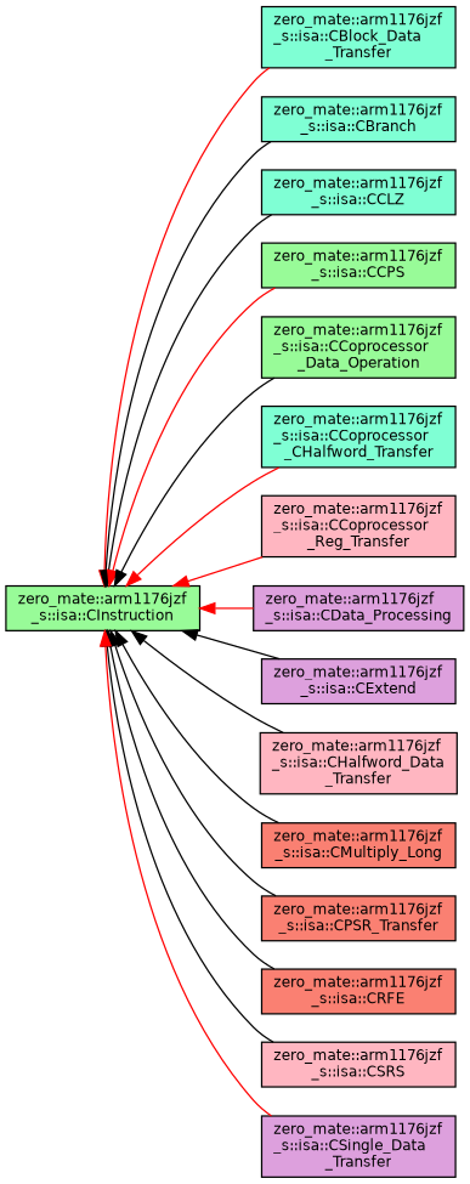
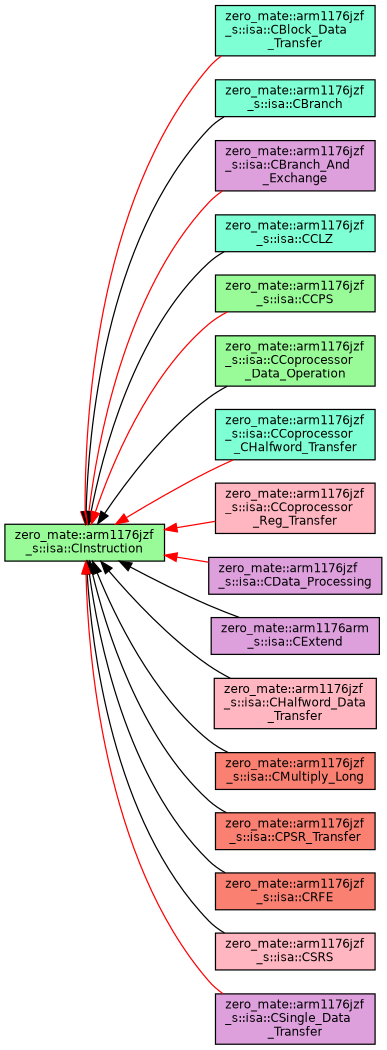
  digraph {
    fontname="DejaVu Sans"
    rankdir=LR
    node [color=black fillcolor=aquamarine fontname="DejaVu Sans" fontsize=10 shape=record style=filled]
    edge [color=black dir=back fontname="DejaVu Sans" fontsize=10 labelfontname=Helvetica labelfontsize=10 style=solid]
    n1 [fillcolor=palegreen fontcolor=black height=0.2 label="zero_mate::arm1176jzf\l_s::isa::CInstruction" width=0.4]
    n2 [height=0.2 label="zero_mate::arm1176jzf\l_s::isa::CBlock_Data\l_Transfer" width=0.4]
    n3 [height=0.2 label="zero_mate::arm1176jzf\l_s::isa::CBranch" width=0.4]
+   n4 [fillcolor=plum height=0.2 label="zero_mate::arm1176jzf\l_s::isa::CBranch_And\l_Exchange" width=0.4]
    n5 [height=0.2 label="zero_mate::arm1176jzf\l_s::isa::CCLZ" width=0.4]
    n6 [fillcolor=palegreen height=0.2 label="zero_mate::arm1176jzf\l_s::isa::CCPS" width=0.4]
    n7 [fillcolor=palegreen height=0.2 label="zero_mate::arm1176jzf\l_s::isa::CCoprocessor\l_Data_Operation" width=0.4]
    n8 [height=0.2 label="zero_mate::arm1176jzf\l_s::isa::CCoprocessor\l_CHalfword_Transfer" width=0.4]
    n9 [fillcolor=lightpink height=0.2 label="zero_mate::arm1176jzf\l_s::isa::CCoprocessor\l_Reg_Transfer" width=0.4]
    n10 [fillcolor=plum height=0.2 label="zero_mate::arm1176jzf\l_s::isa::CData_Processing" width=0.4]
-   n11 [fillcolor=plum height=0.2 label="zero_mate::arm1176jzf\l_s::isa::CExtend" width=0.4]
+   n11 [fillcolor=plum height=0.2 label="zero_mate::arm1176arm\l_s::isa::CExtend" width=0.4]
    n12 [fillcolor=lightpink height=0.2 label="zero_mate::arm1176jzf\l_s::isa::CHalfword_Data\l_Transfer" width=0.4]
    n13 [fillcolor=salmon height=0.2 label="zero_mate::arm1176jzf\l_s::isa::CMultiply_Long" width=0.4]
    n14 [fillcolor=salmon height=0.2 label="zero_mate::arm1176jzf\l_s::isa::CPSR_Transfer" width=0.4]
    n15 [fillcolor=salmon height=0.2 label="zero_mate::arm1176jzf\l_s::isa::CRFE" width=0.4]
    n16 [fillcolor=lightpink height=0.2 label="zero_mate::arm1176jzf\l_s::isa::CSRS" width=0.4]
    n17 [fillcolor=plum height=0.2 label="zero_mate::arm1176jzf\l_s::isa::CSingle_Data\l_Transfer" width=0.4]
    n1 -> n2 [color=red]
    n1 -> n3
+   n1 -> n4 [color=red]
    n1 -> n5
    n1 -> n6 [color=red]
    n1 -> n7
    n1 -> n8 [color=red]
    n1 -> n9 [color=red]
    n1 -> n10 [color=red]
    n1 -> n11
    n1 -> n12
    n1 -> n13
    n1 -> n14
    n1 -> n15
    n1 -> n16
    n1 -> n17 [color=red]
  }
